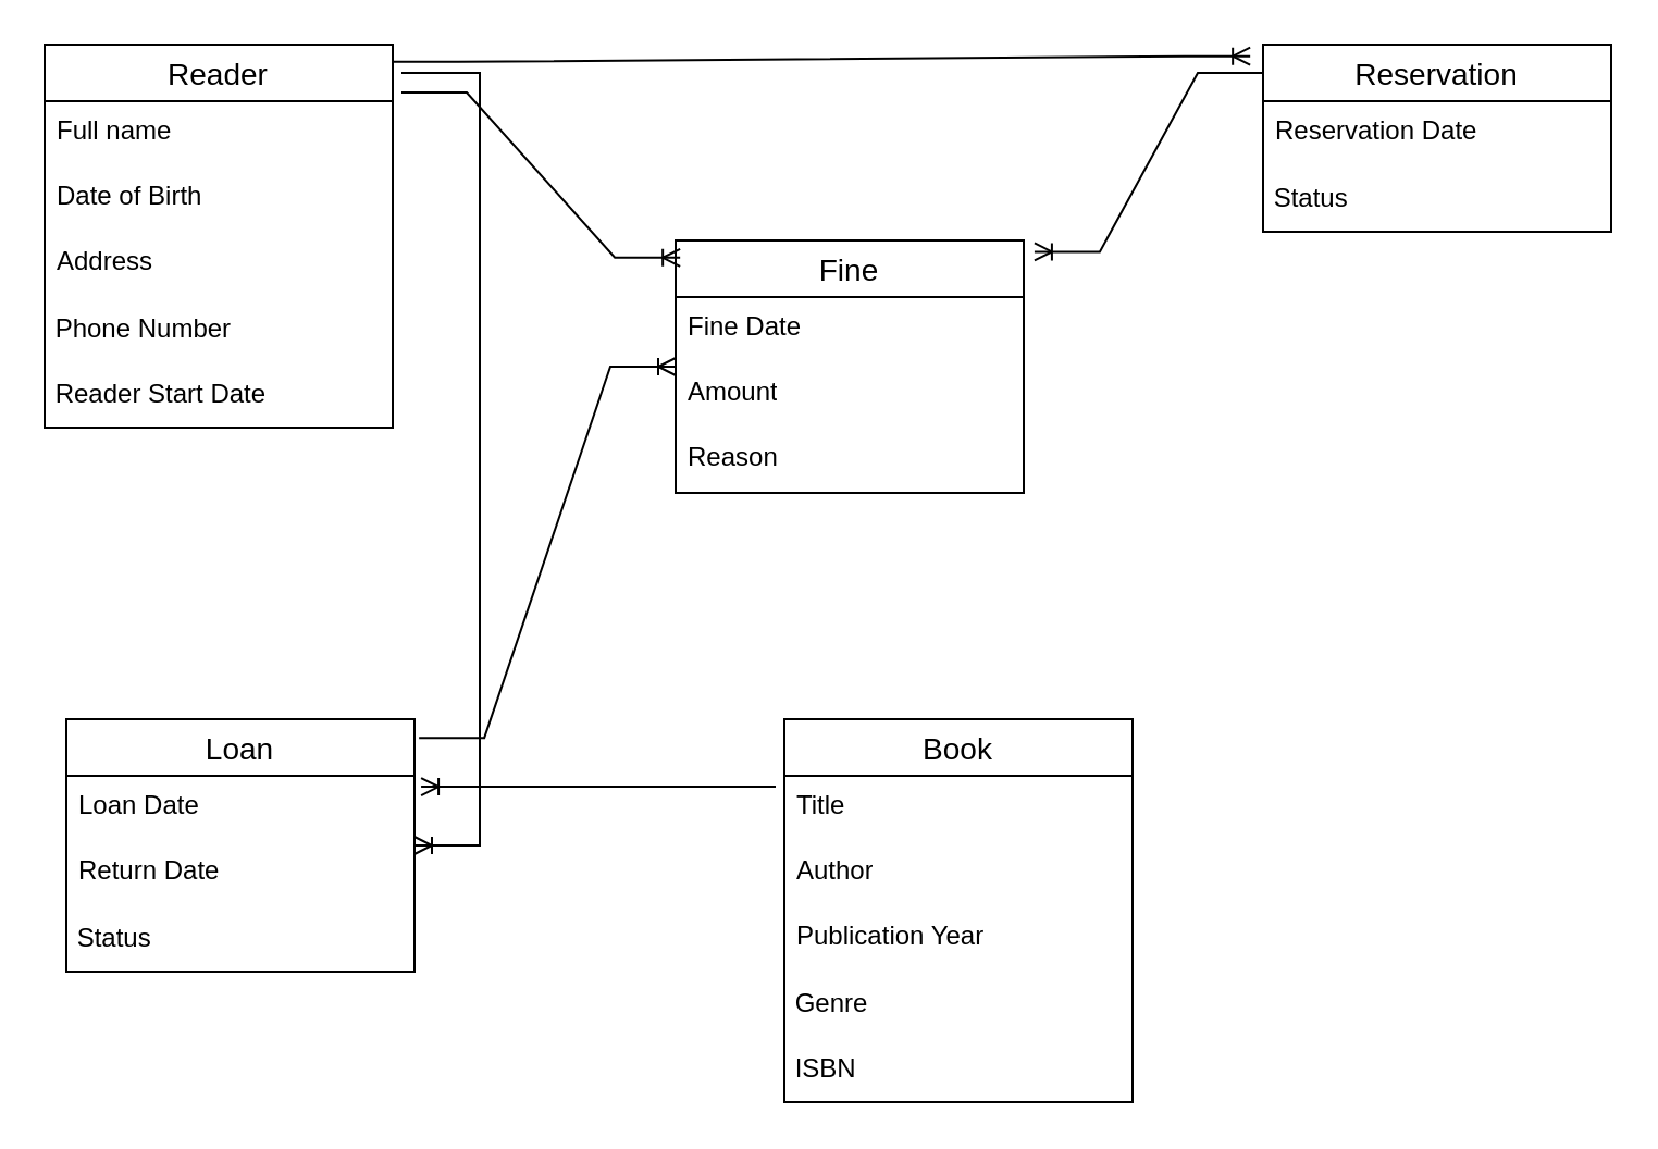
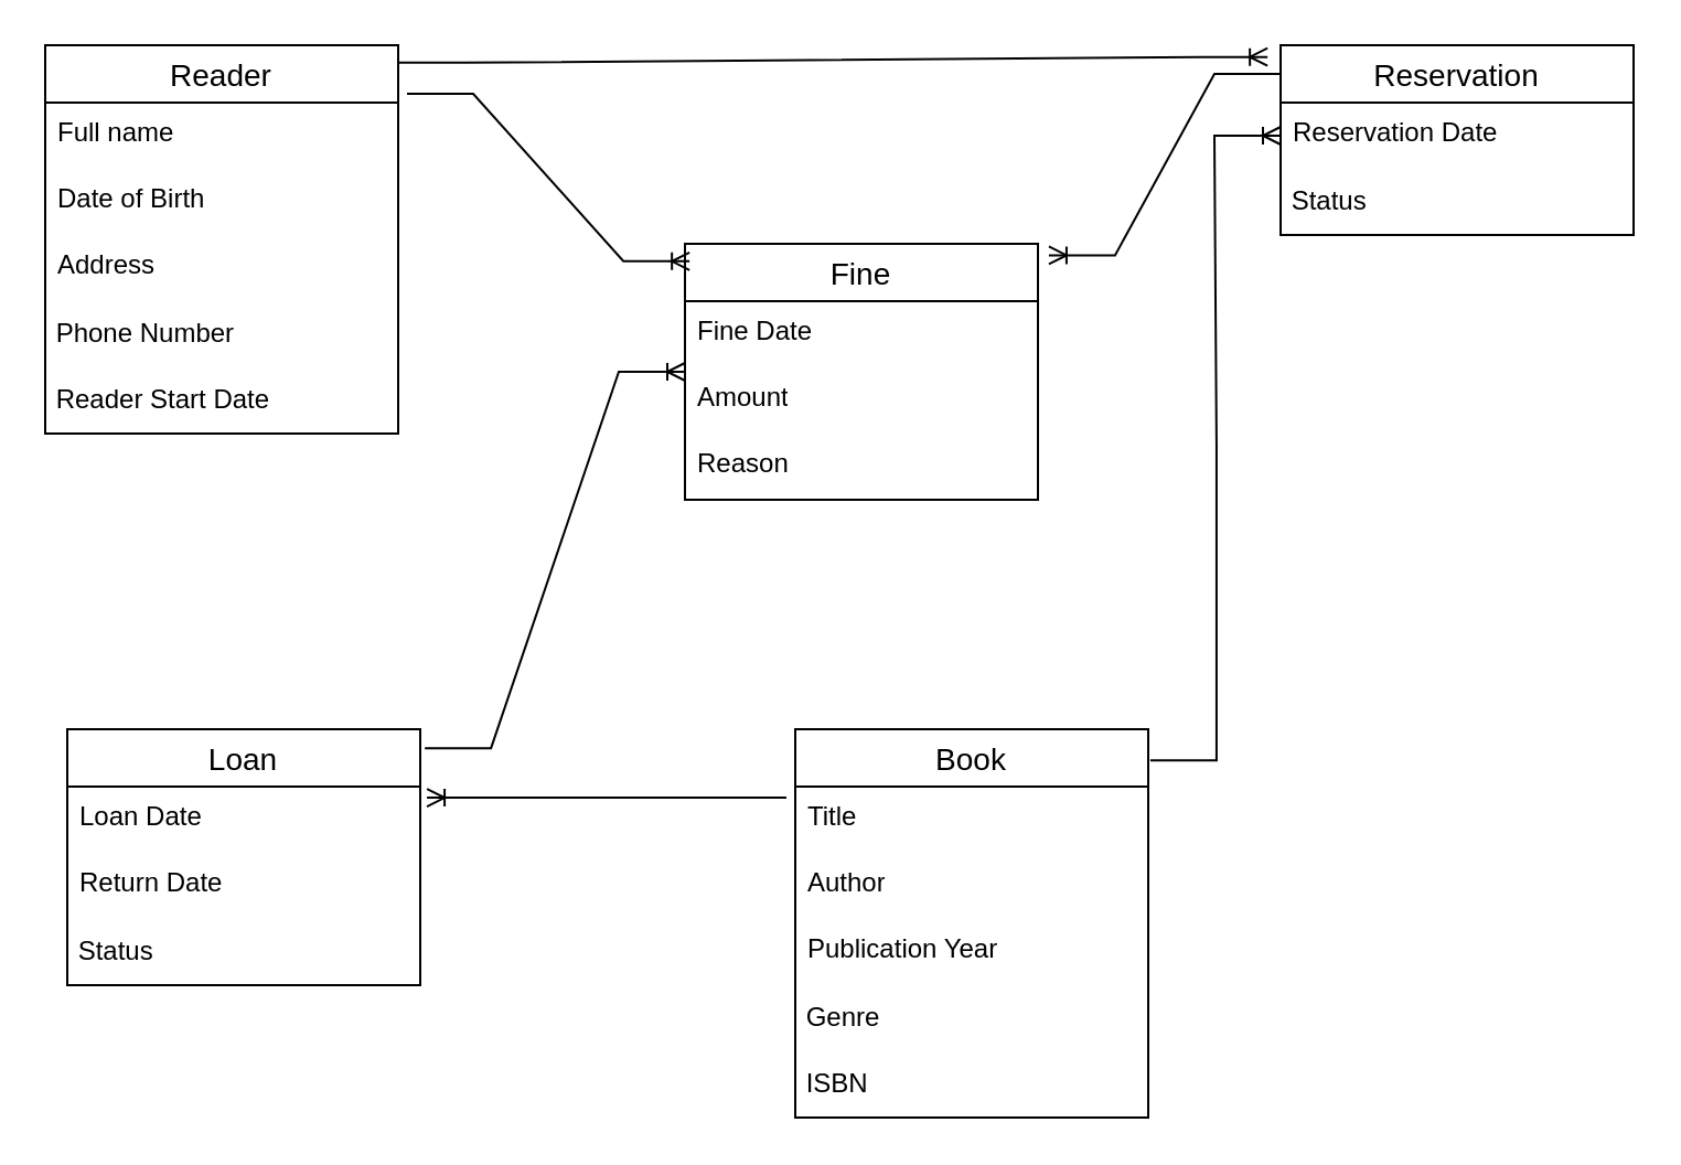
  <mxCell id="0" />
  <mxCell id="1" parent="0" />
  <mxCell id="2" value="Reader" style="swimlane;fontStyle=0;childLayout=stackLayout;horizontal=1;startSize=26;horizontalStack=0;resizeParent=1;resizeParentMax=0;resizeLast=0;collapsible=1;marginBottom=0;align=center;fontSize=14;" vertex="1" parent="1"><mxGeometry x="20" y="20" width="160" height="176" as="geometry" /></mxCell>
  <mxCell id="3" value="Full name" style="text;strokeColor=none;fillColor=none;spacingLeft=4;spacingRight=4;overflow=hidden;rotatable=0;points=[[0,0.5],[1,0.5]];portConstraint=eastwest;fontSize=12;whiteSpace=wrap;html=1;" vertex="1" parent="2"><mxGeometry y="26" width="160" height="30" as="geometry" /></mxCell>
  <mxCell id="4" value="Date of Birth" style="text;strokeColor=none;fillColor=none;spacingLeft=4;spacingRight=4;overflow=hidden;rotatable=0;points=[[0,0.5],[1,0.5]];portConstraint=eastwest;fontSize=12;whiteSpace=wrap;html=1;" vertex="1" parent="2"><mxGeometry y="56" width="160" height="30" as="geometry" /></mxCell>
  <mxCell id="5" value="Address" style="text;strokeColor=none;fillColor=none;spacingLeft=4;spacingRight=4;overflow=hidden;rotatable=0;points=[[0,0.5],[1,0.5]];portConstraint=eastwest;fontSize=12;whiteSpace=wrap;html=1;" vertex="1" parent="2"><mxGeometry y="86" width="160" height="30" as="geometry" /></mxCell>
  <mxCell id="6" value="&amp;nbsp;Phone Number" style="text;html=1;align=left;verticalAlign=middle;resizable=0;points=[];autosize=1;strokeColor=none;fillColor=none;" vertex="1" parent="2"><mxGeometry y="116" width="160" height="30" as="geometry" /></mxCell>
  <mxCell id="7" value="&amp;nbsp;Reader Start Date" style="text;html=1;align=left;verticalAlign=middle;resizable=0;points=[];autosize=1;strokeColor=none;fillColor=none;" vertex="1" parent="2"><mxGeometry y="146" width="160" height="30" as="geometry" /></mxCell>
  <mxCell id="8" value="Book" style="swimlane;fontStyle=0;childLayout=stackLayout;horizontal=1;startSize=26;horizontalStack=0;resizeParent=1;resizeParentMax=0;resizeLast=0;collapsible=1;marginBottom=0;align=center;fontSize=14;" vertex="1" parent="1"><mxGeometry x="360" y="330" width="160" height="176" as="geometry" /></mxCell>
  <mxCell id="9" value="Title" style="text;strokeColor=none;fillColor=none;spacingLeft=4;spacingRight=4;overflow=hidden;rotatable=0;points=[[0,0.5],[1,0.5]];portConstraint=eastwest;fontSize=12;whiteSpace=wrap;html=1;" vertex="1" parent="8"><mxGeometry y="26" width="160" height="30" as="geometry" /></mxCell>
  <mxCell id="10" value="Author" style="text;strokeColor=none;fillColor=none;spacingLeft=4;spacingRight=4;overflow=hidden;rotatable=0;points=[[0,0.5],[1,0.5]];portConstraint=eastwest;fontSize=12;whiteSpace=wrap;html=1;" vertex="1" parent="8"><mxGeometry y="56" width="160" height="30" as="geometry" /></mxCell>
  <mxCell id="11" value="Publication Year" style="text;strokeColor=none;fillColor=none;spacingLeft=4;spacingRight=4;overflow=hidden;rotatable=0;points=[[0,0.5],[1,0.5]];portConstraint=eastwest;fontSize=12;whiteSpace=wrap;html=1;" vertex="1" parent="8"><mxGeometry y="86" width="160" height="30" as="geometry" /></mxCell>
  <mxCell id="12" value="&amp;nbsp;Genre" style="text;html=1;align=left;verticalAlign=middle;resizable=0;points=[];autosize=1;strokeColor=none;fillColor=none;" vertex="1" parent="8"><mxGeometry y="116" width="160" height="30" as="geometry" /></mxCell>
  <mxCell id="13" value="&amp;nbsp;ISBN" style="text;html=1;align=left;verticalAlign=middle;resizable=0;points=[];autosize=1;strokeColor=none;fillColor=none;" vertex="1" parent="8"><mxGeometry y="146" width="160" height="30" as="geometry" /></mxCell>
  <mxCell id="14" value="Loan" style="swimlane;fontStyle=0;childLayout=stackLayout;horizontal=1;startSize=26;horizontalStack=0;resizeParent=1;resizeParentMax=0;resizeLast=0;collapsible=1;marginBottom=0;align=center;fontSize=14;" vertex="1" parent="1"><mxGeometry x="30" y="330" width="160" height="116" as="geometry" /></mxCell>
  <mxCell id="15" value="Loan Date" style="text;strokeColor=none;fillColor=none;spacingLeft=4;spacingRight=4;overflow=hidden;rotatable=0;points=[[0,0.5],[1,0.5]];portConstraint=eastwest;fontSize=12;whiteSpace=wrap;html=1;" vertex="1" parent="14"><mxGeometry y="26" width="160" height="30" as="geometry" /></mxCell>
  <mxCell id="16" value="Return Date" style="text;strokeColor=none;fillColor=none;spacingLeft=4;spacingRight=4;overflow=hidden;rotatable=0;points=[[0,0.5],[1,0.5]];portConstraint=eastwest;fontSize=12;whiteSpace=wrap;html=1;" vertex="1" parent="14"><mxGeometry y="56" width="160" height="30" as="geometry" /></mxCell>
  <mxCell id="17" value="&amp;nbsp;Status" style="text;html=1;align=left;verticalAlign=middle;resizable=0;points=[];autosize=1;strokeColor=none;fillColor=none;" vertex="1" parent="14"><mxGeometry y="86" width="160" height="30" as="geometry" /></mxCell>
  <mxCell id="18" value="Fine" style="swimlane;fontStyle=0;childLayout=stackLayout;horizontal=1;startSize=26;horizontalStack=0;resizeParent=1;resizeParentMax=0;resizeLast=0;collapsible=1;marginBottom=0;align=center;fontSize=14;" vertex="1" parent="1"><mxGeometry x="310" y="110" width="160" height="116" as="geometry" /></mxCell>
  <mxCell id="19" value="Fine Date" style="text;strokeColor=none;fillColor=none;spacingLeft=4;spacingRight=4;overflow=hidden;rotatable=0;points=[[0,0.5],[1,0.5]];portConstraint=eastwest;fontSize=12;whiteSpace=wrap;html=1;" vertex="1" parent="18"><mxGeometry y="26" width="160" height="30" as="geometry" /></mxCell>
  <mxCell id="20" value="Amount" style="text;strokeColor=none;fillColor=none;spacingLeft=4;spacingRight=4;overflow=hidden;rotatable=0;points=[[0,0.5],[1,0.5]];portConstraint=eastwest;fontSize=12;whiteSpace=wrap;html=1;" vertex="1" parent="18"><mxGeometry y="56" width="160" height="30" as="geometry" /></mxCell>
  <mxCell id="21" value="Reason" style="text;strokeColor=none;fillColor=none;spacingLeft=4;spacingRight=4;overflow=hidden;rotatable=0;points=[[0,0.5],[1,0.5]];portConstraint=eastwest;fontSize=12;whiteSpace=wrap;html=1;" vertex="1" parent="18"><mxGeometry y="86" width="160" height="30" as="geometry" /></mxCell>
  <mxCell id="22" value="Reservation" style="swimlane;fontStyle=0;childLayout=stackLayout;horizontal=1;startSize=26;horizontalStack=0;resizeParent=1;resizeParentMax=0;resizeLast=0;collapsible=1;marginBottom=0;align=center;fontSize=14;" vertex="1" parent="1"><mxGeometry x="580" y="20" width="160" height="86" as="geometry" /></mxCell>
  <mxCell id="23" value="Reservation Date" style="text;strokeColor=none;fillColor=none;spacingLeft=4;spacingRight=4;overflow=hidden;rotatable=0;points=[[0,0.5],[1,0.5]];portConstraint=eastwest;fontSize=12;whiteSpace=wrap;html=1;" vertex="1" parent="22"><mxGeometry y="26" width="160" height="30" as="geometry" /></mxCell>
  <mxCell id="24" value="&amp;nbsp;Status" style="text;html=1;align=left;verticalAlign=middle;resizable=0;points=[];autosize=1;strokeColor=none;fillColor=none;" vertex="1" parent="22"><mxGeometry y="56" width="160" height="30" as="geometry" /></mxCell>
- <mxCell id="25" value="" style="edgeStyle=entityRelationEdgeStyle;fontSize=12;html=1;endArrow=ERoneToMany;rounded=0;exitX=1.025;exitY=0.074;exitDx=0;exitDy=0;exitPerimeter=0;" edge="1" parent="1" source="2" target="14"><mxGeometry width="100" height="100" relative="1" as="geometry"><mxPoint x="250" y="330" as="sourcePoint" /><mxPoint x="360" y="300" as="targetPoint" /><Array as="points"><mxPoint x="270" y="210" /><mxPoint x="140" y="310" /></Array></mxGeometry></mxCell>
  <mxCell id="26" value="" style="edgeStyle=entityRelationEdgeStyle;fontSize=12;html=1;endArrow=ERoneToMany;rounded=0;exitX=-0.025;exitY=0.167;exitDx=0;exitDy=0;exitPerimeter=0;entryX=1.019;entryY=0.167;entryDx=0;entryDy=0;entryPerimeter=0;" edge="1" parent="1" source="9" target="15"><mxGeometry width="100" height="100" relative="1" as="geometry"><mxPoint x="250" y="330" as="sourcePoint" /><mxPoint x="350" y="230" as="targetPoint" /></mxGeometry></mxCell>
  <mxCell id="27" value="" style="edgeStyle=entityRelationEdgeStyle;fontSize=12;html=1;endArrow=ERoneToMany;rounded=0;exitX=1;exitY=0.045;exitDx=0;exitDy=0;entryX=-0.037;entryY=0.062;entryDx=0;entryDy=0;entryPerimeter=0;exitPerimeter=0;" edge="1" parent="1" source="2" target="22"><mxGeometry width="100" height="100" relative="1" as="geometry"><mxPoint x="250" y="330" as="sourcePoint" /><mxPoint x="70" y="380" as="targetPoint" /></mxGeometry></mxCell>
+ <mxCell id="28" value="" style="edgeStyle=entityRelationEdgeStyle;fontSize=12;html=1;endArrow=ERoneToMany;rounded=0;exitX=1.006;exitY=0.08;exitDx=0;exitDy=0;exitPerimeter=0;entryX=0;entryY=0.5;entryDx=0;entryDy=0;" edge="1" parent="1" source="8" target="23"><mxGeometry width="100" height="100" relative="1" as="geometry"><mxPoint x="250" y="330" as="sourcePoint" /><mxPoint x="350" y="230" as="targetPoint" /></mxGeometry></mxCell>
  <mxCell id="29" value="" style="edgeStyle=entityRelationEdgeStyle;fontSize=12;html=1;endArrow=ERoneToMany;rounded=0;exitX=1.025;exitY=0.125;exitDx=0;exitDy=0;exitPerimeter=0;entryX=0.013;entryY=0.068;entryDx=0;entryDy=0;entryPerimeter=0;" edge="1" parent="1" source="2" target="18"><mxGeometry width="100" height="100" relative="1" as="geometry"><mxPoint x="250" y="310" as="sourcePoint" /><mxPoint x="260" y="290" as="targetPoint" /></mxGeometry></mxCell>
  <mxCell id="30" value="" style="edgeStyle=entityRelationEdgeStyle;fontSize=12;html=1;endArrow=ERoneToMany;rounded=0;exitX=0;exitY=0.151;exitDx=0;exitDy=0;exitPerimeter=0;entryX=1.031;entryY=0.045;entryDx=0;entryDy=0;entryPerimeter=0;" edge="1" parent="1" source="22" target="18"><mxGeometry width="100" height="100" relative="1" as="geometry"><mxPoint x="250" y="310" as="sourcePoint" /><mxPoint x="350" y="210" as="targetPoint" /></mxGeometry></mxCell>
  <mxCell id="31" value="" style="edgeStyle=entityRelationEdgeStyle;fontSize=12;html=1;endArrow=ERoneToMany;rounded=0;exitX=1.013;exitY=0.074;exitDx=0;exitDy=0;exitPerimeter=0;" edge="1" parent="1" source="14" target="18"><mxGeometry width="100" height="100" relative="1" as="geometry"><mxPoint x="250" y="310" as="sourcePoint" /><mxPoint x="310" y="151" as="targetPoint" /></mxGeometry></mxCell>
